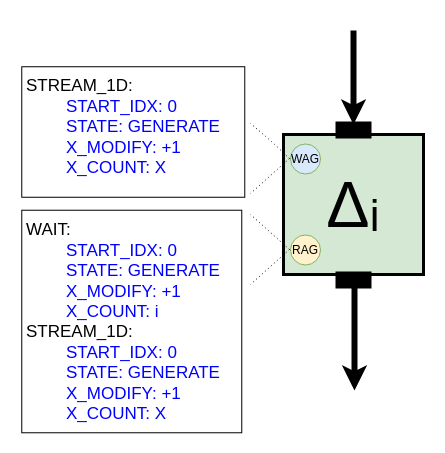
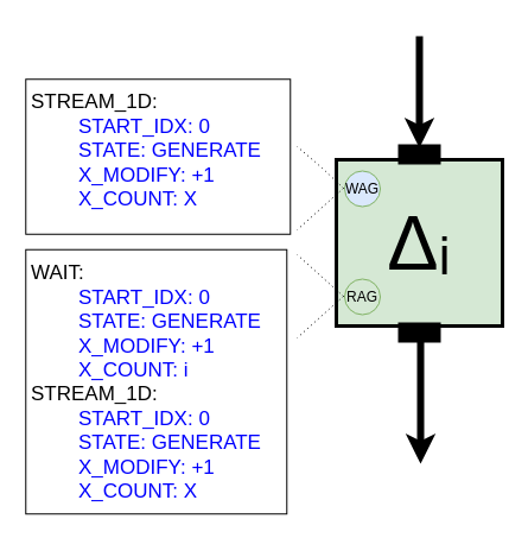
  <mxCell id="0" />
  <mxCell id="1" parent="0" />
  <mxCell id="2" value="&lt;span style=&quot;font-family: &amp;#34;arial unicode ms&amp;#34; , &amp;#34;lucida sans unicode&amp;#34; , sans-serif ; font-size: 64.8px ; font-weight: 400&quot;&gt;Δ&lt;/span&gt;&lt;font face=&quot;arial unicode ms, lucida sans unicode, sans-serif&quot;&gt;&lt;span style=&quot;font-size: 64.8px ; font-weight: 400&quot;&gt;ᵢ&lt;/span&gt;&lt;/font&gt;" style="whiteSpace=wrap;html=1;aspect=fixed;fillColor=#d5e8d4;strokeColor=#000000;strokeWidth=3;fontSize=50;fontStyle=1;fontColor=default;labelBackgroundColor=none;horizontal=0;rotation=90;" parent="1" vertex="1"><mxGeometry x="283" y="134" width="140" height="140" as="geometry" /></mxCell>
  <mxCell id="3" value="" style="rounded=0;whiteSpace=wrap;html=1;fontSize=50;fontColor=#000000;strokeColor=#000000;strokeWidth=6;fillColor=#000000;rotation=180;" parent="1" vertex="1"><mxGeometry x="338" y="124" width="30" height="11" as="geometry" /></mxCell>
  <mxCell id="4" value="WAG" style="ellipse;whiteSpace=wrap;html=1;aspect=fixed;sketch=0;fillColor=#dae8fc;strokeColor=#82b366;horizontal=0;rotation=90;" parent="1" vertex="1"><mxGeometry x="290" y="143.5" width="30" height="30" as="geometry" /></mxCell>
  <mxCell id="5" value="&lt;br&gt;STREAM_1D:&lt;br style=&quot;font-size: 17px&quot;&gt;&#09;&lt;blockquote style=&quot;margin: 0px 0px 0px 40px ; border: none ; padding: 0px ; font-size: 17px&quot;&gt;&lt;font color=&quot;#0000ff&quot; style=&quot;font-size: 17px&quot;&gt;START_IDX: 0&lt;br style=&quot;font-size: 17px&quot;&gt;STATE: GENERATE&lt;br style=&quot;font-size: 17px&quot;&gt;X_MODIFY: +1&lt;br style=&quot;font-size: 17px&quot;&gt;X_COUNT: X&lt;/font&gt;&lt;/blockquote&gt;&lt;font color=&quot;#0000ff&quot; style=&quot;font-size: 17px&quot;&gt;&lt;span style=&quot;font-size: 17px&quot;&gt;&#09;&lt;/span&gt;&lt;br style=&quot;font-size: 17px&quot;&gt;&lt;/font&gt;&lt;span style=&quot;font-size: 17px&quot;&gt;&#09;&lt;/span&gt;" style="text;html=1;strokeColor=default;fillColor=none;spacing=5;spacingTop=-20;whiteSpace=wrap;overflow=hidden;rounded=0;sketch=0;fontSize=17;horizontal=0;rotation=90;" parent="1" vertex="1"><mxGeometry x="67.52" y="20" width="130.5" height="223" as="geometry" /></mxCell>
  <mxCell id="6" style="edgeStyle=none;html=1;exitX=0.5;exitY=1;exitDx=0;exitDy=0;entryX=0.5;entryY=0;entryDx=0;entryDy=0;" parent="1" source="3" target="3" edge="1"><mxGeometry relative="1" as="geometry" /></mxCell>
  <mxCell id="7" value="" style="rounded=0;whiteSpace=wrap;html=1;fontSize=50;fontColor=#000000;strokeColor=#000000;strokeWidth=6;fillColor=#000000;rotation=180;" parent="1" vertex="1"><mxGeometry x="338" y="274" width="30" height="11" as="geometry" /></mxCell>
- <mxCell id="8" value="RAG" style="ellipse;whiteSpace=wrap;html=1;aspect=fixed;sketch=0;fillColor=#fff2cc;strokeColor=#82b366;horizontal=0;rotation=90;" parent="1" vertex="1"><mxGeometry x="290" y="234.5" width="30" height="30" as="geometry" /></mxCell>
+ <mxCell id="8" value="RAG" style="ellipse;whiteSpace=wrap;html=1;aspect=fixed;sketch=0;fillColor=#d5e8d4;strokeColor=#82b366;horizontal=0;rotation=90;" parent="1" vertex="1"><mxGeometry x="290" y="234.5" width="30" height="30" as="geometry" /></mxCell>
  <mxCell id="9" value="&lt;br&gt;WAIT:&lt;br&gt;&lt;blockquote style=&quot;border: none ; margin: 0px 0px 0px 40px ; padding: 0px&quot;&gt;&lt;font color=&quot;#0000ff&quot;&gt;START_IDX: 0&lt;br&gt;STATE: GENERATE&lt;br&gt;X_MODIFY: +1&lt;br&gt;X_COUNT: i&lt;/font&gt;&lt;/blockquote&gt;STREAM_1D:&lt;br style=&quot;font-size: 17px&quot;&gt;&#09;&lt;blockquote style=&quot;margin: 0px 0px 0px 40px ; border: none ; padding: 0px ; font-size: 17px&quot;&gt;&lt;font color=&quot;#0000ff&quot; style=&quot;font-size: 17px&quot;&gt;START_IDX: 0&lt;br style=&quot;font-size: 17px&quot;&gt;STATE: GENERATE&lt;br style=&quot;font-size: 17px&quot;&gt;X_MODIFY: +1&lt;br style=&quot;font-size: 17px&quot;&gt;X_COUNT: X&lt;/font&gt;&lt;/blockquote&gt;&lt;font color=&quot;#0000ff&quot; style=&quot;font-size: 17px&quot;&gt;&lt;span style=&quot;font-size: 17px&quot;&gt;&#09;&lt;/span&gt;&lt;br style=&quot;font-size: 17px&quot;&gt;&lt;/font&gt;&lt;span style=&quot;font-size: 17px&quot;&gt;&#09;&lt;/span&gt;" style="text;html=1;strokeColor=default;fillColor=none;spacing=5;spacingTop=-20;whiteSpace=wrap;overflow=hidden;rounded=0;sketch=0;fontSize=17;horizontal=0;rotation=90;" parent="1" vertex="1"><mxGeometry x="20" y="211" width="222.54" height="220" as="geometry" /></mxCell>
  <mxCell id="10" style="edgeStyle=none;html=1;fontColor=#C2C474;curved=1;strokeWidth=6;exitX=0.5;exitY=0;exitDx=0;exitDy=0;" parent="1" edge="1"><mxGeometry relative="1" as="geometry"><mxPoint x="354" y="285" as="sourcePoint" /><mxPoint x="354" y="390" as="targetPoint" /></mxGeometry></mxCell>
  <mxCell id="11" style="edgeStyle=none;html=1;fontColor=#C2C474;strokeWidth=6;rounded=1;endArrow=classic;endFill=1;entryX=0.5;entryY=1;entryDx=0;entryDy=0;" parent="1" target="3" edge="1"><mxGeometry relative="1" as="geometry"><mxPoint x="353" y="30" as="sourcePoint" /><mxPoint x="354" y="80" as="targetPoint" /><Array as="points" /></mxGeometry></mxCell>
  <mxCell id="12" value="" style="group;rotation=-180;" vertex="1" connectable="0" parent="1"><mxGeometry x="250" y="123" width="39" height="161" as="geometry" /></mxCell>
  <mxCell id="13" value="" style="endArrow=none;dashed=1;html=1;dashPattern=1 3;strokeWidth=1;exitX=0.5;exitY=0;exitDx=0;exitDy=0;jumpSize=0;" parent="12" edge="1"><mxGeometry width="50" height="50" relative="1" as="geometry"><mxPoint x="39" y="126" as="sourcePoint" /><mxPoint y="161" as="targetPoint" /></mxGeometry></mxCell>
  <mxCell id="14" value="" style="endArrow=none;dashed=1;html=1;dashPattern=1 3;strokeWidth=1;exitX=0.5;exitY=0;exitDx=0;exitDy=0;jumpSize=0;" parent="12" edge="1"><mxGeometry width="50" height="50" relative="1" as="geometry"><mxPoint x="39" y="126" as="sourcePoint" /><mxPoint y="91" as="targetPoint" /></mxGeometry></mxCell>
  <mxCell id="15" value="" style="endArrow=none;dashed=1;html=1;dashPattern=1 3;strokeWidth=1;exitX=0.5;exitY=0;exitDx=0;exitDy=0;jumpSize=0;" parent="12" edge="1"><mxGeometry width="50" height="50" relative="1" as="geometry"><mxPoint x="39" y="35" as="sourcePoint" /><mxPoint y="70" as="targetPoint" /></mxGeometry></mxCell>
  <mxCell id="16" value="" style="endArrow=none;dashed=1;html=1;dashPattern=1 3;strokeWidth=1;exitX=0.5;exitY=0;exitDx=0;exitDy=0;jumpSize=0;" parent="12" edge="1"><mxGeometry width="50" height="50" relative="1" as="geometry"><mxPoint x="39" y="35" as="sourcePoint" /><mxPoint as="targetPoint" /><Array as="points"><mxPoint x="20" y="17" /></Array></mxGeometry></mxCell>
